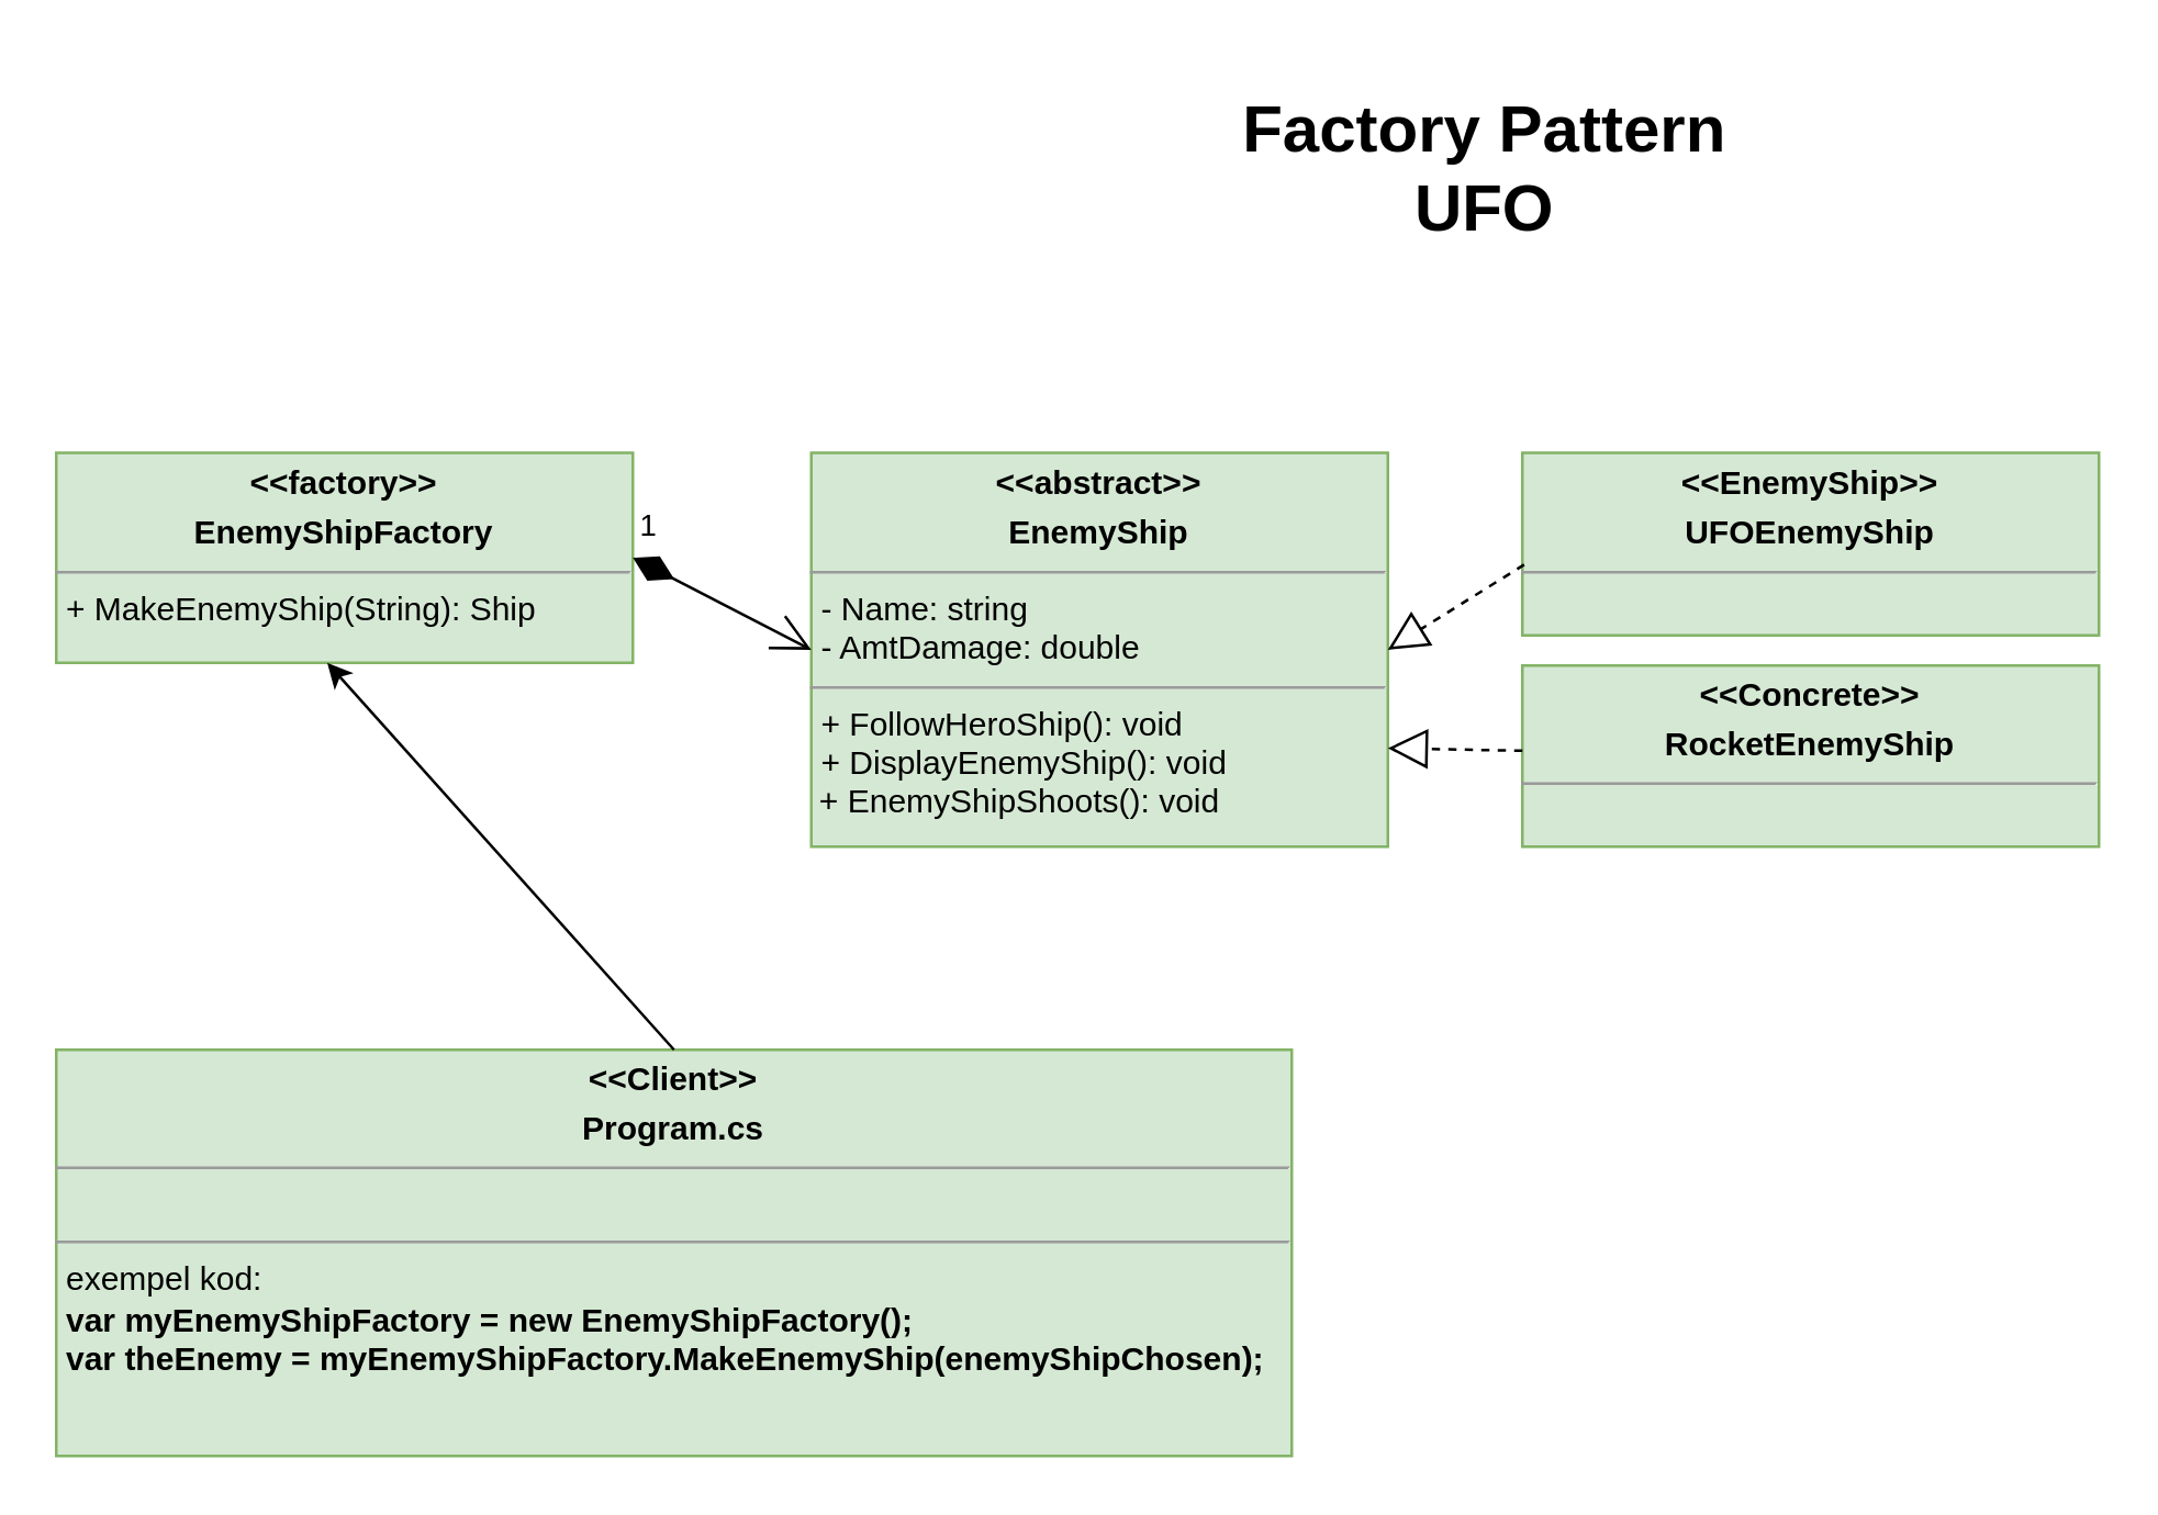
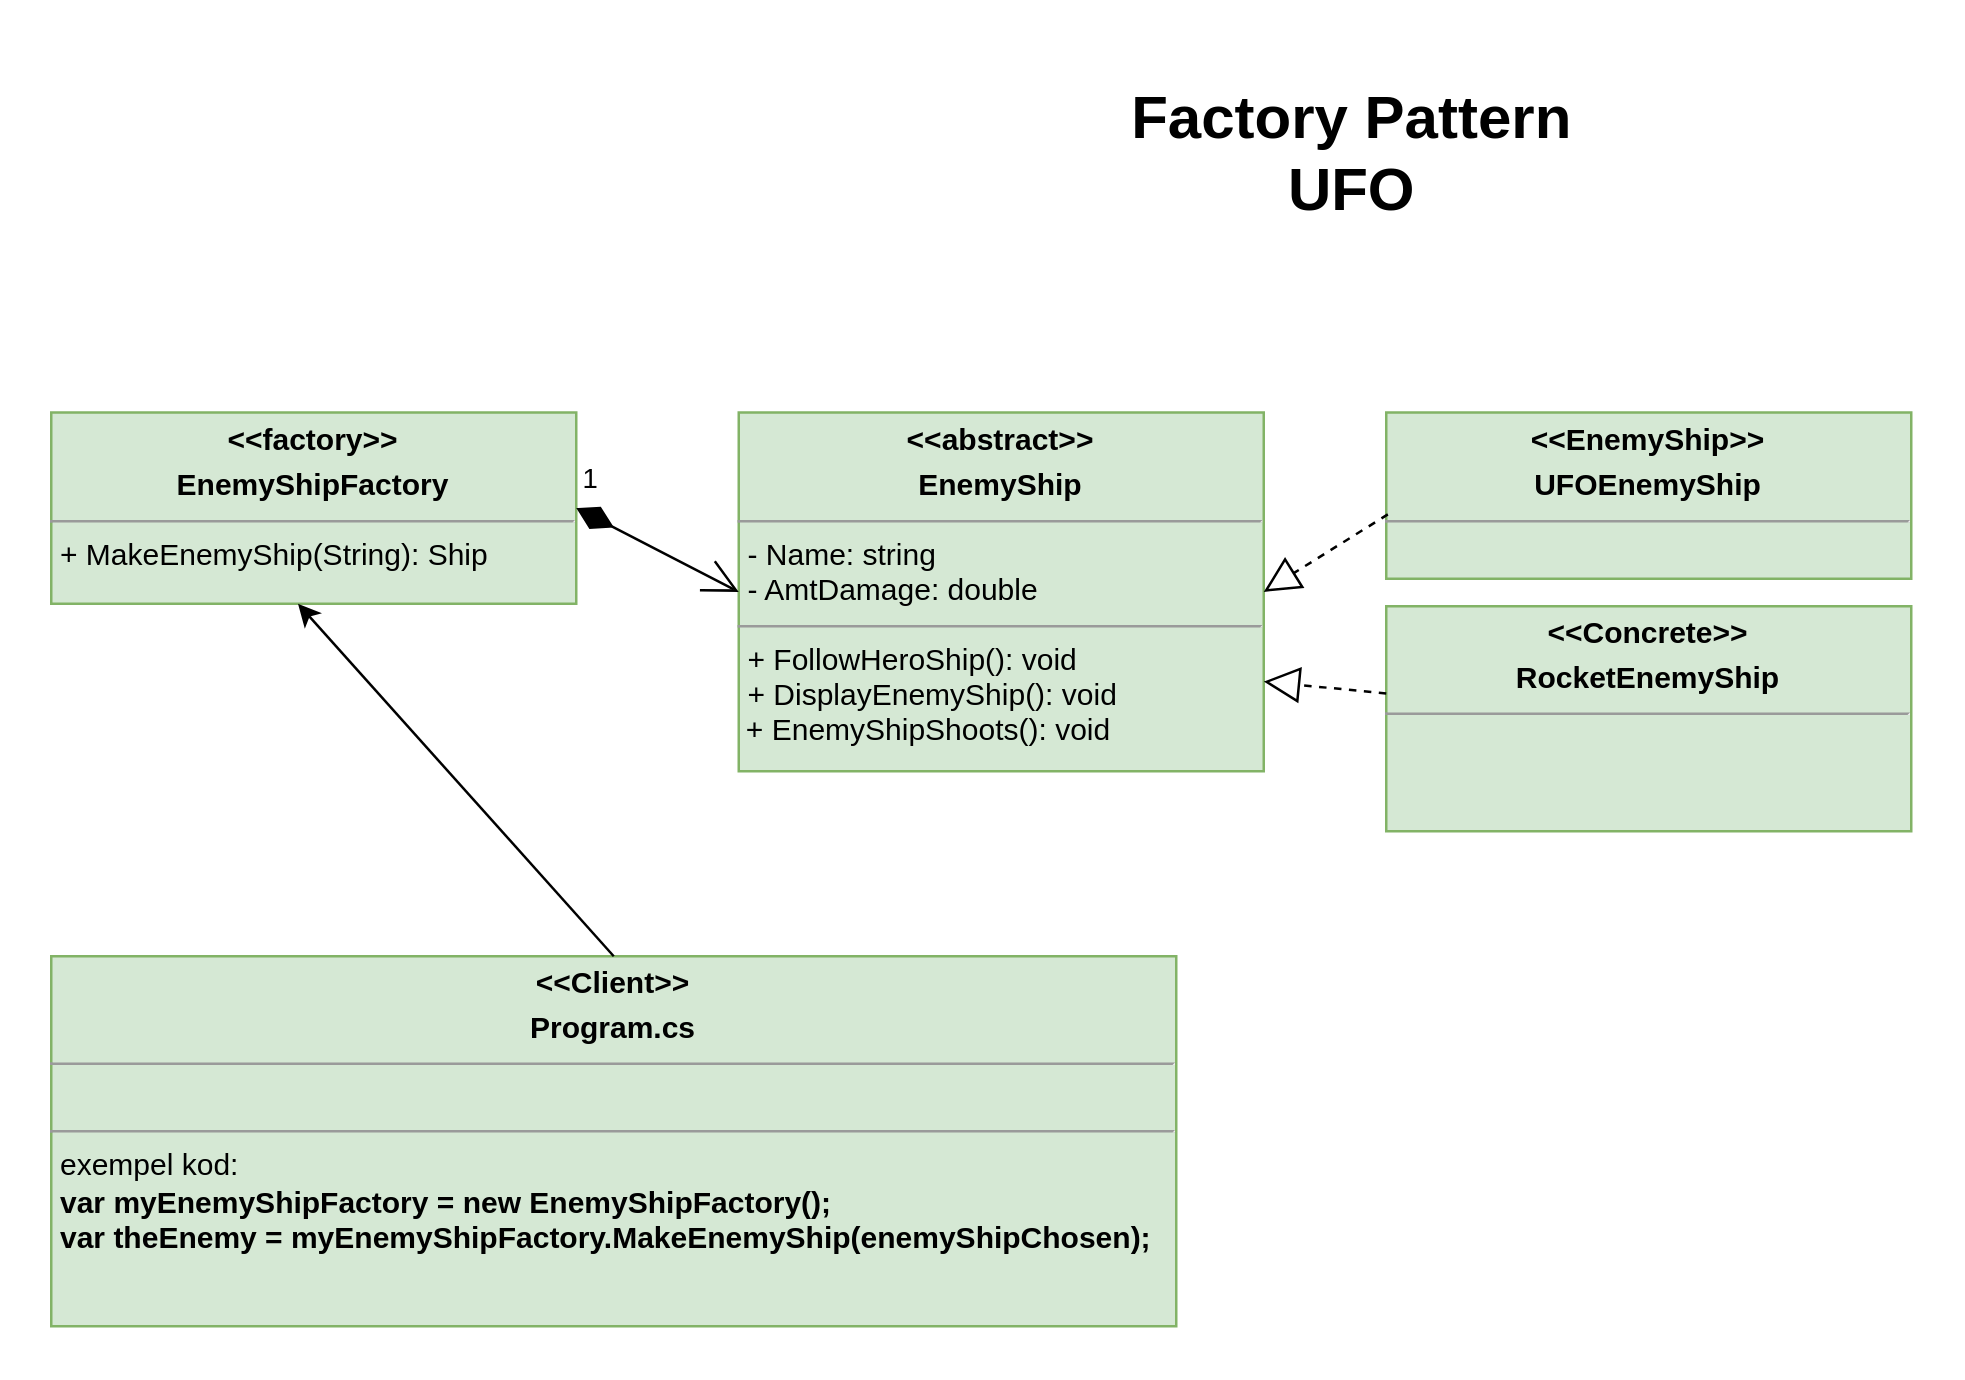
  <mxCell id="0" />
  <mxCell id="1" parent="0" />
  <mxCell id="2" value="&lt;p style=&quot;margin: 0px ; margin-top: 4px ; text-align: center&quot;&gt;&lt;b&gt;&amp;lt;&amp;lt;factory&amp;gt;&amp;gt;&lt;/b&gt;&lt;/p&gt;&lt;p style=&quot;margin: 0px ; margin-top: 4px ; text-align: center&quot;&gt;&lt;b&gt;EnemyShipFactory&lt;/b&gt;&lt;br&gt;&lt;/p&gt;&lt;hr size=&quot;1&quot;&gt;&lt;p style=&quot;margin: 0px ; margin-left: 4px&quot;&gt;&lt;/p&gt;&lt;p style=&quot;margin: 0px ; margin-left: 4px&quot;&gt;+ MakeEnemyShip(String): Ship&lt;/p&gt;&lt;p style=&quot;margin: 0px ; margin-left: 4px&quot;&gt;&lt;br&gt;&lt;/p&gt;" style="verticalAlign=top;align=left;overflow=fill;fontSize=12;fontFamily=Helvetica;html=1;rounded=0;sketch=0;labelBackgroundColor=none;fillColor=#d5e8d4;strokeColor=#82b366;" parent="1" vertex="1"><mxGeometry x="20" y="164.5" width="210" height="76.5" as="geometry" /></mxCell>
  <mxCell id="3" value="&lt;p style=&quot;margin: 0px ; margin-top: 4px ; text-align: center&quot;&gt;&lt;b&gt;&amp;lt;&amp;lt;abstract&amp;gt;&amp;gt;&lt;/b&gt;&lt;/p&gt;&lt;p style=&quot;margin: 0px ; margin-top: 4px ; text-align: center&quot;&gt;&lt;b&gt;EnemyShip&lt;/b&gt;&lt;br&gt;&lt;/p&gt;&lt;hr size=&quot;1&quot;&gt;&lt;p style=&quot;margin: 0px ; margin-left: 4px&quot;&gt;- Name: string&lt;/p&gt;&lt;p style=&quot;margin: 0px ; margin-left: 4px&quot;&gt;- AmtDamage: double&lt;/p&gt;&lt;hr size=&quot;1&quot;&gt;&lt;p style=&quot;margin: 0px ; margin-left: 4px&quot;&gt;&lt;span style=&quot;background-color: initial;&quot;&gt;+ FollowHeroShip(): void&lt;/span&gt;&lt;br&gt;&lt;/p&gt;&lt;p style=&quot;margin: 0px ; margin-left: 4px&quot;&gt;+ DisplayEnemyShip(): void&lt;br&gt;&lt;/p&gt;&amp;nbsp;+ EnemyShipShoots(): void" style="verticalAlign=top;align=left;overflow=fill;fontSize=12;fontFamily=Helvetica;html=1;rounded=0;sketch=0;labelBackgroundColor=none;fillColor=#d5e8d4;strokeColor=#82b366;" parent="1" vertex="1"><mxGeometry x="295" y="164.5" width="210" height="143.5" as="geometry" /></mxCell>
  <mxCell id="4" value="&lt;p style=&quot;margin: 0px ; margin-top: 4px ; text-align: center&quot;&gt;&lt;b style=&quot;background-color: initial;&quot;&gt;&amp;lt;&amp;lt;EnemyShip&amp;gt;&amp;gt;&lt;/b&gt;&lt;/p&gt;&lt;p style=&quot;margin: 0px ; margin-top: 4px ; text-align: center&quot;&gt;&lt;b style=&quot;background-color: initial;&quot;&gt;UFOEnemyShip&lt;/b&gt;&lt;br&gt;&lt;/p&gt;&lt;hr size=&quot;1&quot;&gt;&lt;p style=&quot;margin: 0px ; margin-left: 4px&quot;&gt;&lt;br&gt;&lt;/p&gt;" style="verticalAlign=top;align=left;overflow=fill;fontSize=12;fontFamily=Helvetica;html=1;rounded=0;sketch=0;labelBackgroundColor=none;fillColor=#d5e8d4;strokeColor=#82b366;" parent="1" vertex="1"><mxGeometry x="554" y="164.5" width="210" height="66.5" as="geometry" /></mxCell>
- <mxCell id="5" value="&lt;p style=&quot;margin: 0px ; margin-top: 4px ; text-align: center&quot;&gt;&lt;b style=&quot;border-color: var(--border-color); background-color: initial;&quot;&gt;&amp;lt;&amp;lt;Concrete&amp;gt;&amp;gt;&lt;/b&gt;&lt;b style=&quot;background-color: initial;&quot;&gt;&lt;br&gt;&lt;/b&gt;&lt;/p&gt;&lt;p style=&quot;margin: 0px ; margin-top: 4px ; text-align: center&quot;&gt;&lt;b style=&quot;background-color: initial;&quot;&gt;RocketEnemyShip&lt;/b&gt;&lt;br&gt;&lt;/p&gt;&lt;hr size=&quot;1&quot;&gt;&lt;p style=&quot;margin: 0px ; margin-left: 4px&quot;&gt;&lt;br&gt;&lt;/p&gt;" style="verticalAlign=top;align=left;overflow=fill;fontSize=12;fontFamily=Helvetica;html=1;rounded=0;sketch=0;labelBackgroundColor=none;fillColor=#d5e8d4;strokeColor=#82b366;" parent="1" vertex="1"><mxGeometry x="554" y="242" width="210" height="66" as="geometry" /></mxCell>
+ <mxCell id="5" value="&lt;p style=&quot;margin: 0px ; margin-top: 4px ; text-align: center&quot;&gt;&lt;b style=&quot;border-color: var(--border-color); background-color: initial;&quot;&gt;&amp;lt;&amp;lt;Concrete&amp;gt;&amp;gt;&lt;/b&gt;&lt;b style=&quot;background-color: initial;&quot;&gt;&lt;br&gt;&lt;/b&gt;&lt;/p&gt;&lt;p style=&quot;margin: 0px ; margin-top: 4px ; text-align: center&quot;&gt;&lt;b style=&quot;background-color: initial;&quot;&gt;RocketEnemyShip&lt;/b&gt;&lt;br&gt;&lt;/p&gt;&lt;hr size=&quot;1&quot;&gt;&lt;p style=&quot;margin: 0px ; margin-left: 4px&quot;&gt;&lt;br&gt;&lt;/p&gt;" style="verticalAlign=top;align=left;overflow=fill;fontSize=12;fontFamily=Helvetica;html=1;rounded=0;sketch=0;labelBackgroundColor=none;fillColor=#d5e8d4;strokeColor=#82b366;" parent="1" vertex="1"><mxGeometry x="554" y="242" width="210" height="90" as="geometry" /></mxCell>
  <mxCell id="6" value="&lt;p style=&quot;margin: 0px ; margin-top: 4px ; text-align: center&quot;&gt;&lt;b&gt;&amp;lt;&amp;lt;Client&amp;gt;&amp;gt;&lt;/b&gt;&lt;/p&gt;&lt;p style=&quot;margin: 0px ; margin-top: 4px ; text-align: center&quot;&gt;&lt;b&gt;Program.cs&lt;/b&gt;&lt;br&gt;&lt;/p&gt;&lt;hr size=&quot;1&quot;&gt;&lt;p style=&quot;margin: 0px ; margin-left: 4px&quot;&gt;&lt;br&gt;&lt;/p&gt;&lt;hr size=&quot;1&quot;&gt;&lt;p style=&quot;margin: 0px ; margin-left: 4px&quot;&gt;exempel kod:&lt;/p&gt;&lt;p style=&quot;margin: 0px ; margin-left: 4px&quot;&gt;&lt;b&gt;var myEnemyShipFactory = new EnemyShipFactory();&lt;/b&gt;&lt;/p&gt;&lt;p style=&quot;margin: 0px ; margin-left: 4px&quot;&gt;&lt;b&gt;var theEnemy = myEnemyShipFactory.MakeEnemyShip(enemyShipChosen);&lt;/b&gt;&lt;/p&gt;&lt;p style=&quot;margin: 0px ; margin-left: 4px&quot;&gt;&lt;br&gt;&lt;/p&gt;" style="verticalAlign=top;align=left;overflow=fill;fontSize=12;fontFamily=Helvetica;html=1;rounded=0;sketch=0;labelBackgroundColor=none;fillColor=#d5e8d4;strokeColor=#82b366;" parent="1" vertex="1"><mxGeometry x="20" y="382" width="450" height="148" as="geometry" /></mxCell>
  <mxCell id="7" value="" style="endArrow=classic;html=1;rounded=0;entryX=0.47;entryY=1;entryDx=0;entryDy=0;entryPerimeter=0;exitX=0.5;exitY=0;exitDx=0;exitDy=0;" parent="1" source="6" target="2" edge="1"><mxGeometry width="50" height="50" relative="1" as="geometry"><mxPoint x="360" y="404" as="sourcePoint" /><mxPoint x="410" y="354" as="targetPoint" /></mxGeometry></mxCell>
  <mxCell id="8" value="1" style="endArrow=open;html=1;endSize=12;startArrow=diamondThin;startSize=14;startFill=1;align=left;verticalAlign=bottom;rounded=0;entryX=0;entryY=0.5;entryDx=0;entryDy=0;exitX=1;exitY=0.5;exitDx=0;exitDy=0;" parent="1" source="2" target="3" edge="1"><mxGeometry x="-1" y="3" relative="1" as="geometry"><mxPoint x="305" y="379" as="sourcePoint" /><mxPoint x="465" y="379" as="targetPoint" /></mxGeometry></mxCell>
  <mxCell id="9" value="" style="endArrow=block;dashed=1;endFill=0;endSize=12;html=1;rounded=0;entryX=1;entryY=0.75;entryDx=0;entryDy=0;" parent="1" source="5" target="3" edge="1"><mxGeometry width="160" relative="1" as="geometry"><mxPoint x="564" y="413" as="sourcePoint" /><mxPoint x="442" y="274" as="targetPoint" /></mxGeometry></mxCell>
  <mxCell id="10" value="" style="endArrow=block;dashed=1;endFill=0;endSize=12;html=1;rounded=0;entryX=1;entryY=0.5;entryDx=0;entryDy=0;exitX=0.003;exitY=0.613;exitDx=0;exitDy=0;exitPerimeter=0;" parent="1" source="4" target="3" edge="1"><mxGeometry width="160" relative="1" as="geometry"><mxPoint x="564" y="290" as="sourcePoint" /><mxPoint x="515" y="273" as="targetPoint" /></mxGeometry></mxCell>
  <mxCell id="11" value="Factory Pattern&lt;br&gt;UFO" style="text;strokeColor=none;fillColor=none;html=1;fontSize=24;fontStyle=1;verticalAlign=middle;align=center;" parent="1" vertex="1"><mxGeometry x="348" y="20" width="384" height="82" as="geometry" /></mxCell>
